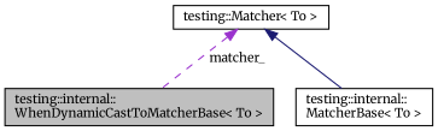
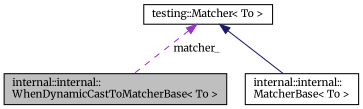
  digraph {
    fontname=Merriweather
    node [color=black fillcolor=white fontname=Merriweather fontsize=10 shape=record style=filled]
    edge [dir=back fontname=Merriweather fontsize=10 labelfontname=Helvetica labelfontsize=10]
-   n1 [fillcolor=grey75 fontcolor=black height=0.2 label="testing::internal::\lWhenDynamicCastToMatcherBase\< To \>" width=0.4]
+   n1 [fillcolor=grey75 fontcolor=black height=0.2 label="internal::internal::\lWhenDynamicCastToMatcherBase\< To \>" width=0.4]
    n2 [height=0.2 label="testing::Matcher\< To \>" width=0.4]
-   n3 [height=0.2 label="testing::internal::\lMatcherBase\< To \>" width=0.4]
+   n3 [height=0.2 label="internal::internal::\lMatcherBase\< To \>" width=0.4]
    n2 -> n1 [color=darkorchid3 label=" matcher_" style=dashed]
    n2 -> n3 [color=midnightblue style=solid]
  }
